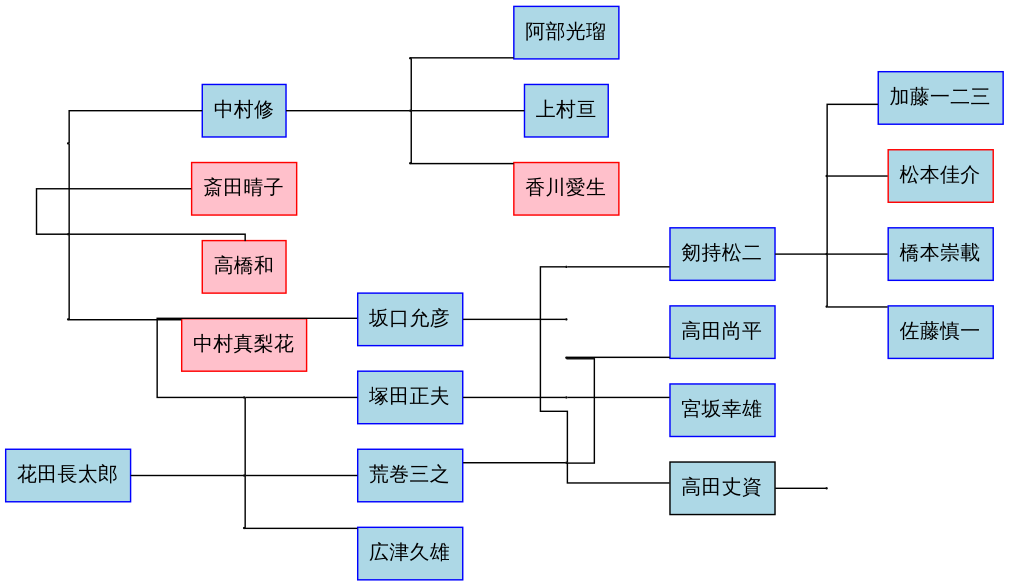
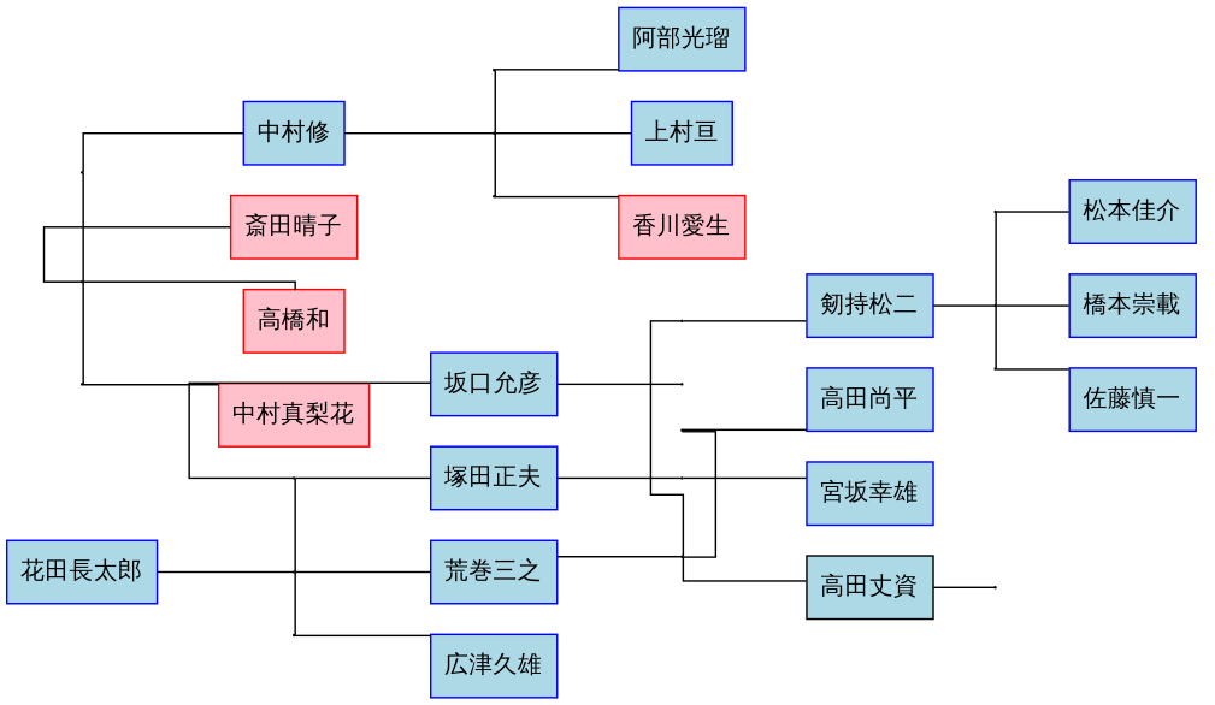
  graph {
    fontname="Source Code Pro"
    rankdir=LR
    splines=ortho
    node [fontname="Source Code Pro" shape=record style=filled]
    edge [fontname="Source Code Pro"]
    f2_c0 [height=0.01 shape=point width=0.01 style=""]
    f2_c1 [height=0.01 shape=point width=0.01 style=""]
    f2_c2 [height=0.01 shape=point width=0.01 style=""]
    f3_c0 [height=0.01 shape=point width=0.01 style=""]
    f3_c1 [height=0.01 shape=point width=0.01 style=""]
    f3_c2 [height=0.01 shape=point width=0.01 style=""]
    f4_c0 [height=0.01 shape=point width=0.01 style=""]
    f4_c1 [height=0.01 shape=point width=0.01 style=""]
    f4_c2 [height=0.01 shape=point width=0.01 style=""]
    f6_c0 [height=0.01 shape=point width=0.01 style=""]
    f6_c1 [height=0.01 shape=point width=0.01 style=""]
    f6_c2 [height=0.01 shape=point width=0.01 style=""]
    f7_c0 [height=0.01 shape=point width=0.01 style=""]
    f7_c1 [height=0.01 shape=point width=0.01 style=""]
    f7_c2 [height=0.01 shape=point width=0.01 style=""]
    n16 [color=blue fillcolor=lightblue label=" 剱持松二"]
    n17 [color=black fillcolor=lightblue label=" 高田丈資"]
    n18 [color=blue fillcolor=lightblue label=" 高田尚平"]
-   n19 [color=blue fillcolor=lightblue label=" 加藤一二三"]
-   n20 [color=red fillcolor=lightblue label=" 松本佳介"]
+   n20 [color=blue fillcolor=lightblue label=" 松本佳介"]
    n21 [color=blue fillcolor=lightblue label=" 橋本崇載"]
    n22 [color=blue fillcolor=lightblue label=" 佐藤慎一"]
    n23 [color=blue fillcolor=lightblue label=" 中村修"]
    n24 [color=red fillcolor=pink label=" 斎田晴子"]
    n25 [color=red fillcolor=pink label=" 高橋和"]
    n26 [color=red fillcolor=pink label=" 中村真梨花"]
    n27 [color=blue fillcolor=lightblue label=" 阿部光瑠"]
    n28 [color=blue fillcolor=lightblue label=" 上村亘"]
    n29 [color=red fillcolor=pink label=" 香川愛生"]
    n30 [color=blue fillcolor=lightblue label=" 坂口允彦"]
    n31 [color=blue fillcolor=lightblue label=" 塚田正夫"]
    n32 [color=blue fillcolor=lightblue label=" 荒巻三之"]
    n33 [color=blue fillcolor=lightblue label=" 広津久雄"]
    f0_c [height=0.01 shape=point width=0.01 style=""]
    f1_c [height=0.01 shape=point width=0.01 style=""]
    n36 [color=blue fillcolor=lightblue label=" 宮坂幸雄"]
    f5_c [height=0.01 shape=point width=0.01 style=""]
    n38 [color=blue fillcolor=lightblue label=" 花田長太郎"]
    subgraph sub_1 {
      rank=same
      f2_c0
      f2_c1
      f2_c2
    }
    subgraph sub_2 {
      rank=same
      f3_c0
      f3_c1
      f3_c2
    }
    subgraph sub_3 {
      rank=same
      f4_c0
      f4_c1
      f4_c2
    }
    subgraph sub_4 {
      rank=same
      f6_c0
      f6_c1
      f6_c2
    }
    subgraph sub_5 {
      rank=same
      f7_c0
      f7_c1
      f7_c2
    }
    f2_c0 -- f2_c1
    f2_c0 -- n16
    f2_c1 -- f2_c2
    f2_c1 -- n17
    f2_c2 -- n18
    f3_c0 -- f3_c1
-   f3_c0 -- n19
    f3_c0 -- n20
    f3_c1 -- f3_c2
    f3_c1 -- n21
    f3_c2 -- n22
    f4_c0 -- f4_c1
    f4_c0 -- n23
    f4_c1 -- f4_c2
    f4_c1 -- n24
    f4_c1 -- n25
    f4_c2 -- n26
    f6_c0 -- f6_c1
    f6_c0 -- n27
    f6_c1 -- f6_c2
    f6_c1 -- n28
    f6_c2 -- n29
    f7_c0 -- f7_c1
    f7_c0 -- n30
    f7_c0 -- n31
    f7_c1 -- f7_c2
    f7_c1 -- n32
    f7_c2 -- n33
    n16 -- f3_c1
    n17 -- f5_c
    n23 -- f6_c1
    n30 -- f0_c
    n31 -- f1_c
    n32 -- f2_c1
    f1_c -- n36
    n38 -- f7_c1
  }
